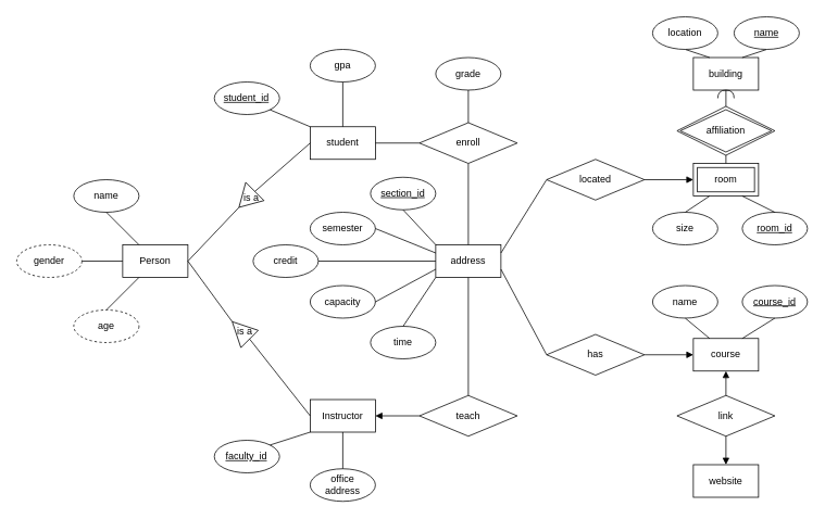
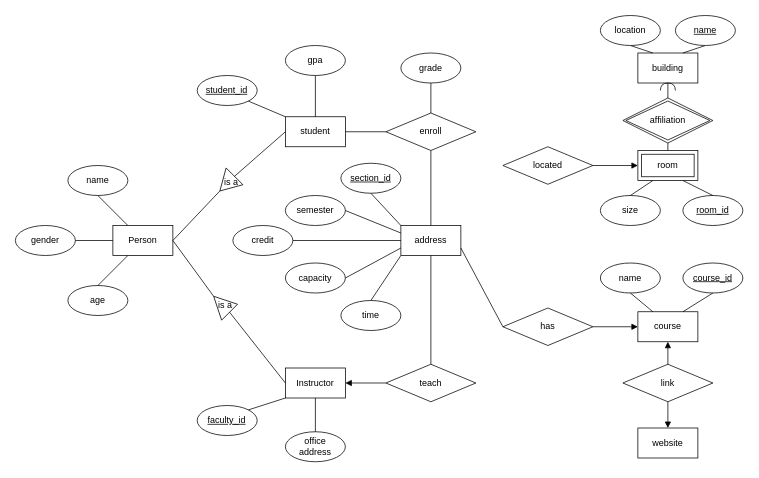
  <mxCell id="0" />
  <mxCell id="1" parent="0" />
  <mxCell id="2" value="student" style="rounded=0;whiteSpace=wrap;html=1;" parent="1" vertex="1"><mxGeometry x="380" y="155" width="80" height="40" as="geometry" /></mxCell>
  <mxCell id="3" value="Instructor" style="rounded=0;whiteSpace=wrap;html=1;" parent="1" vertex="1"><mxGeometry x="380" y="490" width="80" height="40" as="geometry" /></mxCell>
  <mxCell id="4" value="" style="endArrow=none;html=1;rounded=0;exitX=1;exitY=0.5;exitDx=0;exitDy=0;entryX=0;entryY=0.5;entryDx=0;entryDy=0;" parent="1" source="2" target="21" edge="1"><mxGeometry width="50" height="50" relative="1" as="geometry"><mxPoint x="660" y="420" as="sourcePoint" /><mxPoint x="520" y="175" as="targetPoint" /></mxGeometry></mxCell>
  <mxCell id="5" value="address" style="rounded=0;whiteSpace=wrap;html=1;" parent="1" vertex="1"><mxGeometry x="534" y="300" width="80" height="40" as="geometry" /></mxCell>
  <mxCell id="6" value="" style="endArrow=none;html=1;rounded=0;exitX=0.5;exitY=0;exitDx=0;exitDy=0;entryX=0.5;entryY=1;entryDx=0;entryDy=0;" parent="1" source="5" target="21" edge="1"><mxGeometry width="50" height="50" relative="1" as="geometry"><mxPoint x="624" y="440" as="sourcePoint" /><mxPoint x="644" y="175" as="targetPoint" /></mxGeometry></mxCell>
  <mxCell id="7" value="Person" style="rounded=0;whiteSpace=wrap;html=1;" parent="1" vertex="1"><mxGeometry x="150" y="300" width="80" height="40" as="geometry" /></mxCell>
  <mxCell id="8" value="" style="triangle;whiteSpace=wrap;html=1;rotation=135;" parent="1" vertex="1"><mxGeometry x="288.63" y="228.37" width="27.58" height="31.63" as="geometry" /></mxCell>
  <mxCell id="9" value="" style="endArrow=none;html=1;rounded=0;entryX=0;entryY=0.5;entryDx=0;entryDy=0;exitX=0;exitY=0.5;exitDx=0;exitDy=0;" parent="1" source="8" target="2" edge="1"><mxGeometry width="50" height="50" relative="1" as="geometry"><mxPoint x="430" y="380" as="sourcePoint" /><mxPoint x="480" y="330" as="targetPoint" /></mxGeometry></mxCell>
  <mxCell id="10" value="" style="endArrow=none;html=1;rounded=0;entryX=1;entryY=0.5;entryDx=0;entryDy=0;exitX=1;exitY=0.5;exitDx=0;exitDy=0;" parent="1" source="8" target="7" edge="1"><mxGeometry width="50" height="50" relative="1" as="geometry"><mxPoint x="346" y="313" as="sourcePoint" /><mxPoint x="400" y="300" as="targetPoint" /></mxGeometry></mxCell>
  <mxCell id="11" value="" style="triangle;whiteSpace=wrap;html=1;rotation=-135;" parent="1" vertex="1"><mxGeometry x="280" y="390" width="30" height="30" as="geometry" /></mxCell>
  <mxCell id="12" value="" style="endArrow=none;html=1;rounded=0;entryX=0;entryY=0.5;entryDx=0;entryDy=0;exitX=0;exitY=0.5;exitDx=0;exitDy=0;" parent="1" source="11" target="3" edge="1"><mxGeometry width="50" height="50" relative="1" as="geometry"><mxPoint x="430" y="435" as="sourcePoint" /><mxPoint x="380" y="425" as="targetPoint" /></mxGeometry></mxCell>
  <mxCell id="13" value="" style="endArrow=none;html=1;rounded=0;entryX=1;entryY=0.5;entryDx=0;entryDy=0;exitX=1;exitY=0.5;exitDx=0;exitDy=0;" parent="1" source="11" target="7" edge="1"><mxGeometry width="50" height="50" relative="1" as="geometry"><mxPoint x="346" y="368" as="sourcePoint" /><mxPoint x="230" y="375" as="targetPoint" /></mxGeometry></mxCell>
  <mxCell id="14" value="name" style="ellipse;whiteSpace=wrap;html=1;" parent="1" vertex="1"><mxGeometry x="90" y="220" width="80" height="40" as="geometry" /></mxCell>
- <mxCell id="15" value="gender" style="ellipse;whiteSpace=wrap;html=1;dashed=1;" parent="1" vertex="1"><mxGeometry x="20" y="300" width="80" height="40" as="geometry" /></mxCell>
- <mxCell id="16" value="age" style="ellipse;whiteSpace=wrap;html=1;dashed=1;" parent="1" vertex="1"><mxGeometry x="90" y="380" width="80" height="40" as="geometry" /></mxCell>
+ <mxCell id="15" value="gender" style="ellipse;whiteSpace=wrap;html=1;" parent="1" vertex="1"><mxGeometry x="20" y="300" width="80" height="40" as="geometry" /></mxCell>
+ <mxCell id="16" value="age" style="ellipse;whiteSpace=wrap;html=1;" parent="1" vertex="1"><mxGeometry x="90" y="380" width="80" height="40" as="geometry" /></mxCell>
  <mxCell id="17" value="" style="endArrow=none;html=1;rounded=0;entryX=0.5;entryY=1;entryDx=0;entryDy=0;exitX=0.25;exitY=0;exitDx=0;exitDy=0;" parent="1" source="7" target="14" edge="1"><mxGeometry width="50" height="50" relative="1" as="geometry"><mxPoint x="410" y="330" as="sourcePoint" /><mxPoint x="460" y="280" as="targetPoint" /></mxGeometry></mxCell>
  <mxCell id="18" value="" style="endArrow=none;html=1;rounded=0;entryX=1;entryY=0.5;entryDx=0;entryDy=0;exitX=0;exitY=0.5;exitDx=0;exitDy=0;" parent="1" source="7" target="15" edge="1"><mxGeometry width="50" height="50" relative="1" as="geometry"><mxPoint x="410" y="330" as="sourcePoint" /><mxPoint x="460" y="280" as="targetPoint" /></mxGeometry></mxCell>
  <mxCell id="19" value="" style="endArrow=none;html=1;rounded=0;exitX=0.25;exitY=1;exitDx=0;exitDy=0;entryX=0.5;entryY=0;entryDx=0;entryDy=0;" parent="1" source="7" target="16" edge="1"><mxGeometry width="50" height="50" relative="1" as="geometry"><mxPoint x="410" y="330" as="sourcePoint" /><mxPoint x="460" y="280" as="targetPoint" /></mxGeometry></mxCell>
  <mxCell id="20" value="grade" style="ellipse;whiteSpace=wrap;html=1;" parent="1" vertex="1"><mxGeometry x="534" y="70" width="80" height="40" as="geometry" /></mxCell>
  <mxCell id="21" value="enroll" style="shape=rhombus;perimeter=rhombusPerimeter;whiteSpace=wrap;html=1;align=center;" parent="1" vertex="1"><mxGeometry x="514" y="150" width="120" height="50" as="geometry" /></mxCell>
  <mxCell id="22" value="" style="endArrow=none;html=1;rounded=0;exitX=0.5;exitY=1;exitDx=0;exitDy=0;entryX=0.5;entryY=0;entryDx=0;entryDy=0;" parent="1" source="20" target="21" edge="1"><mxGeometry width="50" height="50" relative="1" as="geometry"><mxPoint x="544" y="340" as="sourcePoint" /><mxPoint x="594" y="150" as="targetPoint" /></mxGeometry></mxCell>
  <mxCell id="23" value="building" style="rounded=0;whiteSpace=wrap;html=1;" parent="1" vertex="1"><mxGeometry x="850" y="70" width="80" height="40" as="geometry" /></mxCell>
  <mxCell id="24" value="affiliation" style="shape=rhombus;double=1;perimeter=rhombusPerimeter;whiteSpace=wrap;html=1;align=center;" parent="1" vertex="1"><mxGeometry x="830" y="130" width="120" height="60" as="geometry" /></mxCell>
  <mxCell id="25" value="room_id" style="ellipse;whiteSpace=wrap;html=1;fontStyle=4" parent="1" vertex="1"><mxGeometry x="910" y="260" width="80" height="40" as="geometry" /></mxCell>
  <mxCell id="26" value="size" style="ellipse;whiteSpace=wrap;html=1;" parent="1" vertex="1"><mxGeometry x="800" y="260" width="80" height="40" as="geometry" /></mxCell>
  <mxCell id="27" value="room" style="shape=ext;margin=3;double=1;whiteSpace=wrap;html=1;align=center;" parent="1" vertex="1"><mxGeometry x="850" y="200" width="80" height="40" as="geometry" /></mxCell>
  <mxCell id="28" value="" style="endArrow=none;html=1;rounded=0;entryX=0.5;entryY=0;entryDx=0;entryDy=0;exitX=0.75;exitY=1;exitDx=0;exitDy=0;" parent="1" source="27" target="25" edge="1"><mxGeometry width="50" height="50" relative="1" as="geometry"><mxPoint x="810" y="290" as="sourcePoint" /><mxPoint x="860" y="240" as="targetPoint" /></mxGeometry></mxCell>
  <mxCell id="29" value="" style="endArrow=none;html=1;rounded=0;entryX=0.5;entryY=0;entryDx=0;entryDy=0;exitX=0.25;exitY=1;exitDx=0;exitDy=0;" parent="1" source="27" target="26" edge="1"><mxGeometry width="50" height="50" relative="1" as="geometry"><mxPoint x="810" y="290" as="sourcePoint" /><mxPoint x="860" y="240" as="targetPoint" /></mxGeometry></mxCell>
  <mxCell id="30" value="located" style="shape=rhombus;perimeter=rhombusPerimeter;whiteSpace=wrap;html=1;align=center;" parent="1" vertex="1"><mxGeometry x="670" y="195" width="120" height="50" as="geometry" /></mxCell>
- <mxCell id="31" value="" style="endArrow=none;html=1;rounded=0;exitX=1;exitY=0.25;exitDx=0;exitDy=0;entryX=0;entryY=0.5;entryDx=0;entryDy=0;startArrow=none;startFill=0;" parent="1" source="5" target="30" edge="1"><mxGeometry width="50" height="50" relative="1" as="geometry"><mxPoint x="780" y="280" as="sourcePoint" /><mxPoint x="830" y="230" as="targetPoint" /></mxGeometry></mxCell>
  <mxCell id="32" value="" style="endArrow=block;html=1;rounded=0;entryX=0;entryY=0.5;entryDx=0;entryDy=0;exitX=1;exitY=0.5;exitDx=0;exitDy=0;endFill=1;" parent="1" source="30" target="27" edge="1"><mxGeometry width="50" height="50" relative="1" as="geometry"><mxPoint x="790" y="210" as="sourcePoint" /><mxPoint x="920" y="200" as="targetPoint" /></mxGeometry></mxCell>
  <mxCell id="33" value="" style="endArrow=none;html=1;rounded=0;exitX=0.5;exitY=0;exitDx=0;exitDy=0;entryX=0.5;entryY=1;entryDx=0;entryDy=0;" parent="1" source="27" target="24" edge="1"><mxGeometry width="50" height="50" relative="1" as="geometry"><mxPoint x="870" y="250" as="sourcePoint" /><mxPoint x="920" y="200" as="targetPoint" /></mxGeometry></mxCell>
  <mxCell id="34" value="" style="endArrow=none;html=1;rounded=0;exitX=0.5;exitY=0;exitDx=0;exitDy=0;entryX=1;entryY=0.5;entryDx=0;entryDy=0;startArrow=none;startFill=0;endFill=0;entryPerimeter=0;" parent="1" source="24" target="72" edge="1"><mxGeometry width="50" height="50" relative="1" as="geometry"><mxPoint x="870" y="250" as="sourcePoint" /><mxPoint x="920" y="200" as="targetPoint" /></mxGeometry></mxCell>
  <mxCell id="35" value="teach" style="shape=rhombus;perimeter=rhombusPerimeter;whiteSpace=wrap;html=1;align=center;" parent="1" vertex="1"><mxGeometry x="514" y="485" width="120" height="50" as="geometry" /></mxCell>
  <mxCell id="36" value="" style="endArrow=none;html=1;rounded=0;exitX=0.5;exitY=1;exitDx=0;exitDy=0;entryX=0.5;entryY=0;entryDx=0;entryDy=0;startArrow=none;startFill=0;" parent="1" source="5" target="35" edge="1"><mxGeometry width="50" height="50" relative="1" as="geometry"><mxPoint x="634" y="280" as="sourcePoint" /><mxPoint x="684" y="230" as="targetPoint" /></mxGeometry></mxCell>
  <mxCell id="37" value="" style="endArrow=none;html=1;rounded=0;exitX=1;exitY=0.5;exitDx=0;exitDy=0;entryX=0;entryY=0.5;entryDx=0;entryDy=0;startArrow=block;startFill=1;" parent="1" source="3" target="35" edge="1"><mxGeometry width="50" height="50" relative="1" as="geometry"><mxPoint x="610" y="280" as="sourcePoint" /><mxPoint x="660" y="230" as="targetPoint" /></mxGeometry></mxCell>
  <mxCell id="38" value="" style="endArrow=none;html=1;rounded=0;entryX=0.5;entryY=1;entryDx=0;entryDy=0;exitX=0.25;exitY=0;exitDx=0;exitDy=0;" parent="1" source="23" target="41" edge="1"><mxGeometry width="50" height="50" relative="1" as="geometry"><mxPoint x="590" y="170" as="sourcePoint" /><mxPoint x="830" as="targetPoint" y="10" /></mxGeometry></mxCell>
  <mxCell id="39" value="" style="endArrow=none;html=1;rounded=0;entryX=0.5;entryY=1;entryDx=0;entryDy=0;exitX=0.75;exitY=0;exitDx=0;exitDy=0;" parent="1" source="23" target="40" edge="1"><mxGeometry width="50" height="50" relative="1" as="geometry"><mxPoint x="590" y="170" as="sourcePoint" /><mxPoint x="950" as="targetPoint" y="10" /></mxGeometry></mxCell>
  <mxCell id="40" value="name" style="ellipse;whiteSpace=wrap;html=1;fontStyle=4" parent="1" vertex="1"><mxGeometry x="900" y="20" width="80" height="40" as="geometry" /></mxCell>
  <mxCell id="41" value="location" style="ellipse;whiteSpace=wrap;html=1;" parent="1" vertex="1"><mxGeometry x="800" y="20" width="80" height="40" as="geometry" /></mxCell>
  <mxCell id="42" value="student_id" style="ellipse;whiteSpace=wrap;html=1;fontStyle=4" parent="1" vertex="1"><mxGeometry x="262.42" y="100" width="80" height="40" as="geometry" /></mxCell>
  <mxCell id="43" value="gpa" style="ellipse;whiteSpace=wrap;html=1;" parent="1" vertex="1"><mxGeometry x="380" y="60" width="80" height="40" as="geometry" /></mxCell>
  <mxCell id="44" value="" style="endArrow=none;html=1;rounded=0;exitX=0;exitY=0;exitDx=0;exitDy=0;entryX=1;entryY=1;entryDx=0;entryDy=0;" parent="1" source="2" target="42" edge="1"><mxGeometry width="50" height="50" relative="1" as="geometry"><mxPoint x="520" y="280" as="sourcePoint" /><mxPoint x="570" y="230" as="targetPoint" /></mxGeometry></mxCell>
  <mxCell id="45" value="" style="endArrow=none;html=1;rounded=0;exitX=0.5;exitY=0;exitDx=0;exitDy=0;entryX=0.5;entryY=1;entryDx=0;entryDy=0;" parent="1" source="2" target="43" edge="1"><mxGeometry width="50" height="50" relative="1" as="geometry"><mxPoint x="520" y="280" as="sourcePoint" /><mxPoint x="570" y="230" as="targetPoint" /></mxGeometry></mxCell>
  <mxCell id="46" value="section_id" style="ellipse;whiteSpace=wrap;html=1;fontStyle=4" parent="1" vertex="1"><mxGeometry x="454" y="217" width="80" height="40" as="geometry" /></mxCell>
  <mxCell id="47" value="semester" style="ellipse;whiteSpace=wrap;html=1;" parent="1" vertex="1"><mxGeometry x="380" y="260" width="80" height="40" as="geometry" /></mxCell>
  <mxCell id="48" value="credit" style="ellipse;whiteSpace=wrap;html=1;" parent="1" vertex="1"><mxGeometry x="310" y="300" width="80" height="40" as="geometry" /></mxCell>
  <mxCell id="49" value="capacity" style="ellipse;whiteSpace=wrap;html=1;" parent="1" vertex="1"><mxGeometry x="380" y="350" width="80" height="40" as="geometry" /></mxCell>
  <mxCell id="50" value="" style="endArrow=none;html=1;rounded=0;exitX=0;exitY=0;exitDx=0;exitDy=0;entryX=0.5;entryY=1;entryDx=0;entryDy=0;" parent="1" source="5" target="46" edge="1"><mxGeometry width="50" height="50" relative="1" as="geometry"><mxPoint x="520" y="280" as="sourcePoint" /><mxPoint x="570" y="230" as="targetPoint" /></mxGeometry></mxCell>
  <mxCell id="51" value="" style="endArrow=none;html=1;rounded=0;exitX=0;exitY=0.25;exitDx=0;exitDy=0;entryX=1;entryY=0.5;entryDx=0;entryDy=0;" parent="1" source="5" target="47" edge="1"><mxGeometry width="50" height="50" relative="1" as="geometry"><mxPoint x="520" y="280" as="sourcePoint" /><mxPoint x="570" y="230" as="targetPoint" /></mxGeometry></mxCell>
  <mxCell id="52" value="" style="endArrow=none;html=1;rounded=0;exitX=0;exitY=0.5;exitDx=0;exitDy=0;entryX=1;entryY=0.5;entryDx=0;entryDy=0;" parent="1" source="5" target="48" edge="1"><mxGeometry width="50" height="50" relative="1" as="geometry"><mxPoint x="520" y="280" as="sourcePoint" /><mxPoint x="570" y="230" as="targetPoint" /></mxGeometry></mxCell>
  <mxCell id="53" value="" style="endArrow=none;html=1;rounded=0;exitX=1;exitY=0.5;exitDx=0;exitDy=0;entryX=0;entryY=0.75;entryDx=0;entryDy=0;" parent="1" source="49" target="5" edge="1"><mxGeometry width="50" height="50" relative="1" as="geometry"><mxPoint x="520" y="280" as="sourcePoint" /><mxPoint x="570" y="230" as="targetPoint" /></mxGeometry></mxCell>
  <mxCell id="54" value="office &lt;br&gt;address" style="ellipse;whiteSpace=wrap;html=1;" parent="1" vertex="1"><mxGeometry x="380" y="575" width="80" height="40" as="geometry" /></mxCell>
  <mxCell id="55" value="faculty_id" style="ellipse;whiteSpace=wrap;html=1;fontStyle=4" parent="1" vertex="1"><mxGeometry x="262.42" y="540" width="80" height="40" as="geometry" /></mxCell>
  <mxCell id="56" value="" style="endArrow=none;html=1;rounded=0;exitX=0.5;exitY=1;exitDx=0;exitDy=0;entryX=0.5;entryY=0;entryDx=0;entryDy=0;" parent="1" source="3" target="54" edge="1"><mxGeometry width="50" height="50" relative="1" as="geometry"><mxPoint x="460" y="390" as="sourcePoint" /><mxPoint x="510" y="340" as="targetPoint" /></mxGeometry></mxCell>
  <mxCell id="57" value="" style="endArrow=none;html=1;rounded=0;exitX=0;exitY=1;exitDx=0;exitDy=0;entryX=1;entryY=0;entryDx=0;entryDy=0;" parent="1" source="3" target="55" edge="1"><mxGeometry width="50" height="50" relative="1" as="geometry"><mxPoint x="460" y="390" as="sourcePoint" /><mxPoint x="510" y="340" as="targetPoint" /></mxGeometry></mxCell>
  <mxCell id="58" value="time" style="ellipse;whiteSpace=wrap;html=1;" parent="1" vertex="1"><mxGeometry x="454" y="400" width="80" height="40" as="geometry" /></mxCell>
  <mxCell id="59" value="" style="endArrow=none;html=1;rounded=0;exitX=0;exitY=1;exitDx=0;exitDy=0;entryX=0.5;entryY=0;entryDx=0;entryDy=0;" parent="1" source="5" target="58" edge="1"><mxGeometry width="50" height="50" relative="1" as="geometry"><mxPoint x="520" y="390" as="sourcePoint" /><mxPoint x="570" y="340" as="targetPoint" /></mxGeometry></mxCell>
  <mxCell id="60" value="course" style="rounded=0;whiteSpace=wrap;html=1;" parent="1" vertex="1"><mxGeometry x="850" y="415" width="80" height="40" as="geometry" /></mxCell>
  <mxCell id="61" value="has" style="shape=rhombus;perimeter=rhombusPerimeter;whiteSpace=wrap;html=1;align=center;" parent="1" vertex="1"><mxGeometry x="670" y="410" width="120" height="50" as="geometry" /></mxCell>
  <mxCell id="62" value="" style="endArrow=none;html=1;rounded=0;exitX=1;exitY=0.75;exitDx=0;exitDy=0;entryX=0;entryY=0.5;entryDx=0;entryDy=0;startArrow=none;startFill=0;" parent="1" source="5" target="61" edge="1"><mxGeometry width="50" height="50" relative="1" as="geometry"><mxPoint x="630" y="320" as="sourcePoint" /><mxPoint x="680" y="270" as="targetPoint" /></mxGeometry></mxCell>
  <mxCell id="63" value="" style="endArrow=block;html=1;rounded=0;exitX=1;exitY=0.5;exitDx=0;exitDy=0;entryX=0;entryY=0.5;entryDx=0;entryDy=0;endFill=1;" parent="1" source="61" target="60" edge="1"><mxGeometry width="50" height="50" relative="1" as="geometry"><mxPoint x="630" y="320" as="sourcePoint" /><mxPoint x="680" y="270" as="targetPoint" /></mxGeometry></mxCell>
  <mxCell id="64" value="course_id" style="ellipse;whiteSpace=wrap;html=1;fontStyle=4" parent="1" vertex="1"><mxGeometry x="910" y="350" width="80" height="40" as="geometry" /></mxCell>
  <mxCell id="65" value="name" style="ellipse;whiteSpace=wrap;html=1;" parent="1" vertex="1"><mxGeometry x="800" y="350" width="80" height="40" as="geometry" /></mxCell>
  <mxCell id="66" value="" style="endArrow=none;html=1;rounded=0;entryX=0.25;entryY=0;entryDx=0;entryDy=0;exitX=0.5;exitY=1;exitDx=0;exitDy=0;" parent="1" source="65" target="60" edge="1"><mxGeometry width="50" height="50" relative="1" as="geometry"><mxPoint x="630" y="390" as="sourcePoint" /><mxPoint x="680" y="340" as="targetPoint" /></mxGeometry></mxCell>
  <mxCell id="67" value="" style="endArrow=none;html=1;rounded=0;entryX=0.75;entryY=0;entryDx=0;entryDy=0;exitX=0.5;exitY=1;exitDx=0;exitDy=0;" parent="1" source="64" target="60" edge="1"><mxGeometry width="50" height="50" relative="1" as="geometry"><mxPoint x="630" y="390" as="sourcePoint" /><mxPoint x="680" y="340" as="targetPoint" /></mxGeometry></mxCell>
  <mxCell id="68" value="website" style="rounded=0;whiteSpace=wrap;html=1;" parent="1" vertex="1"><mxGeometry x="850" y="570" width="80" height="40" as="geometry" /></mxCell>
  <mxCell id="69" value="link" style="shape=rhombus;perimeter=rhombusPerimeter;whiteSpace=wrap;html=1;align=center;" parent="1" vertex="1"><mxGeometry x="830" y="485" width="120" height="50" as="geometry" /></mxCell>
  <mxCell id="70" value="" style="endArrow=none;html=1;rounded=0;exitX=0.5;exitY=1;exitDx=0;exitDy=0;entryX=0.5;entryY=0;entryDx=0;entryDy=0;startArrow=block;startFill=1;" parent="1" source="60" target="69" edge="1"><mxGeometry width="50" height="50" relative="1" as="geometry"><mxPoint x="560" y="410" as="sourcePoint" /><mxPoint x="610" y="360" as="targetPoint" /></mxGeometry></mxCell>
  <mxCell id="71" value="" style="endArrow=none;html=1;rounded=0;exitX=0.5;exitY=0;exitDx=0;exitDy=0;entryX=0.5;entryY=1;entryDx=0;entryDy=0;endFill=0;startArrow=block;startFill=1;" parent="1" source="68" target="69" edge="1"><mxGeometry width="50" height="50" relative="1" as="geometry"><mxPoint x="560" y="410" as="sourcePoint" /><mxPoint x="610" y="360" as="targetPoint" /></mxGeometry></mxCell>
  <mxCell id="72" value="" style="shape=requiredInterface;html=1;verticalLabelPosition=bottom;sketch=0;rotation=-90;" parent="1" vertex="1"><mxGeometry x="885" y="105" width="10" height="20" as="geometry" /></mxCell>
  <mxCell id="73" value="is a" style="text;html=1;strokeColor=none;fillColor=none;align=center;verticalAlign=middle;whiteSpace=wrap;rounded=0;" vertex="1" parent="1"><mxGeometry x="278.42" y="227" width="60" height="30" as="geometry" /></mxCell>
  <mxCell id="74" value="is a" style="text;html=1;strokeColor=none;fillColor=none;align=center;verticalAlign=middle;whiteSpace=wrap;rounded=0;" vertex="1" parent="1"><mxGeometry x="270.42" y="392" width="60" height="30" as="geometry" /></mxCell>
